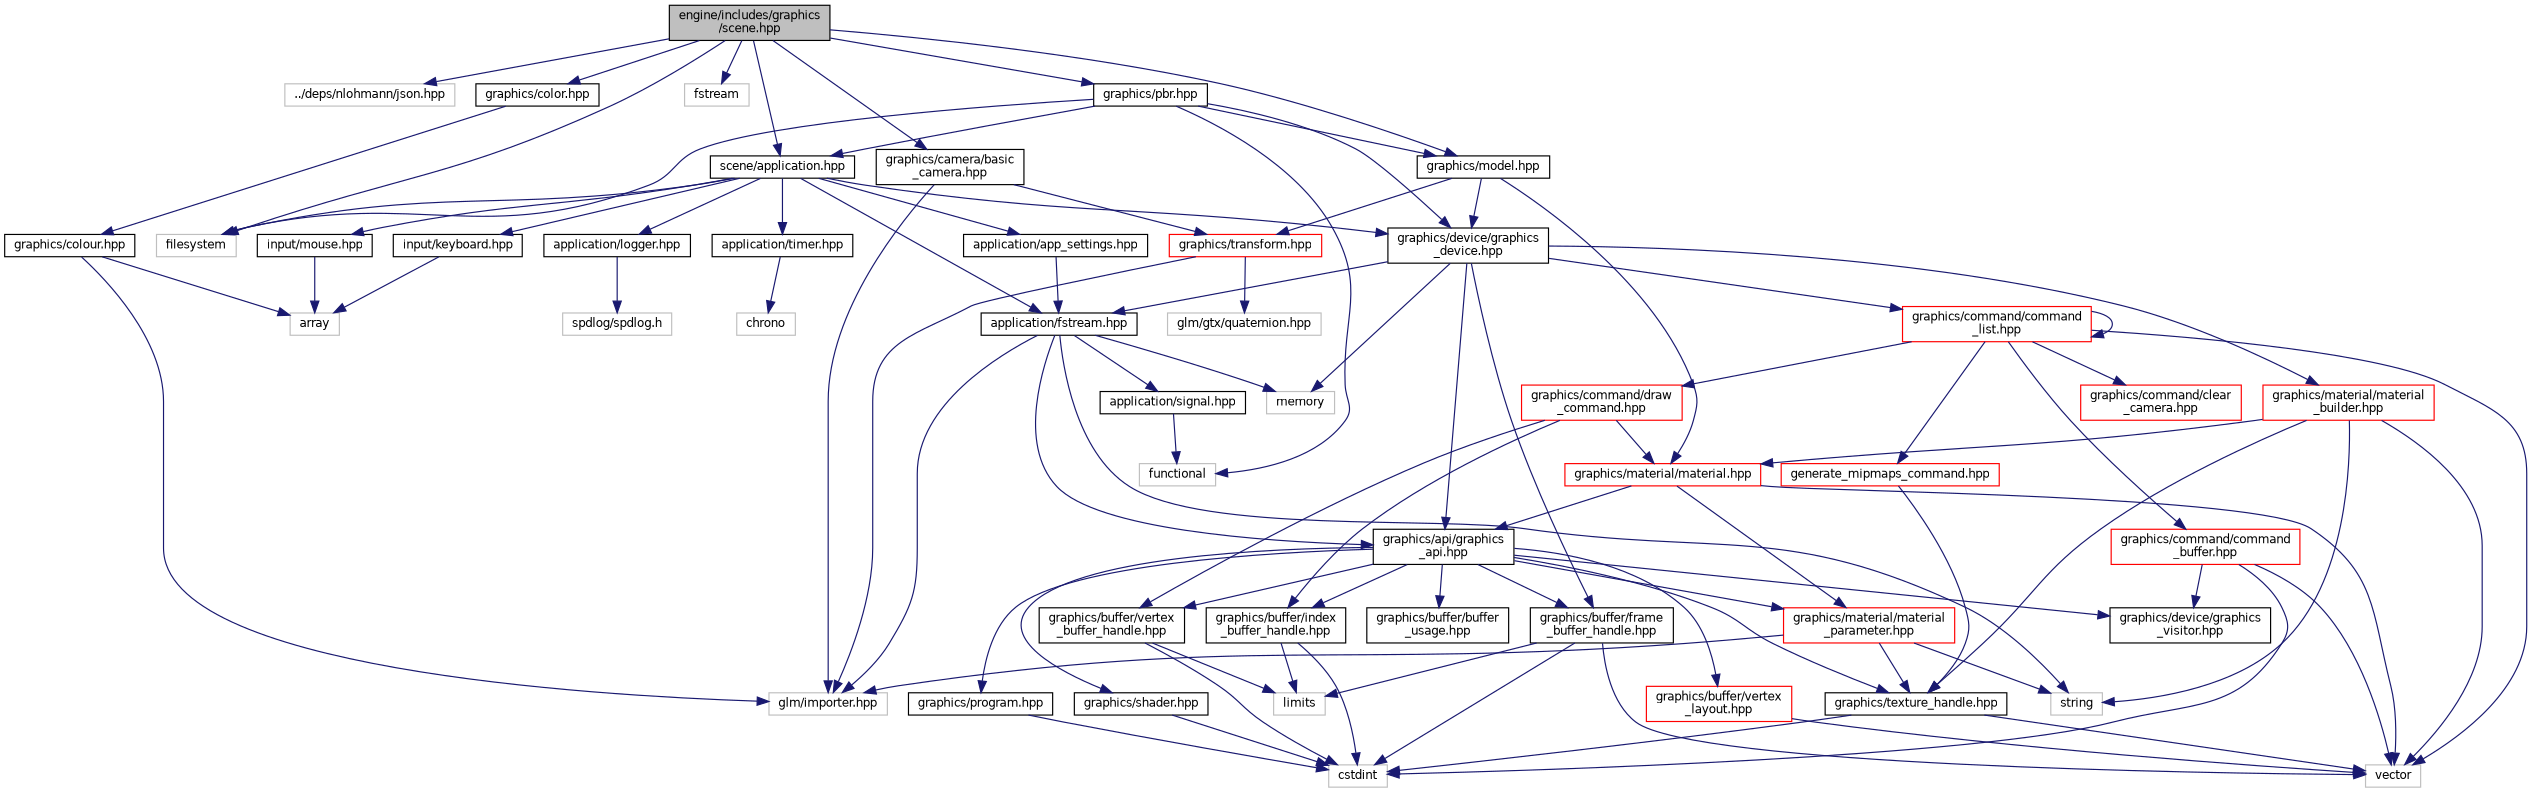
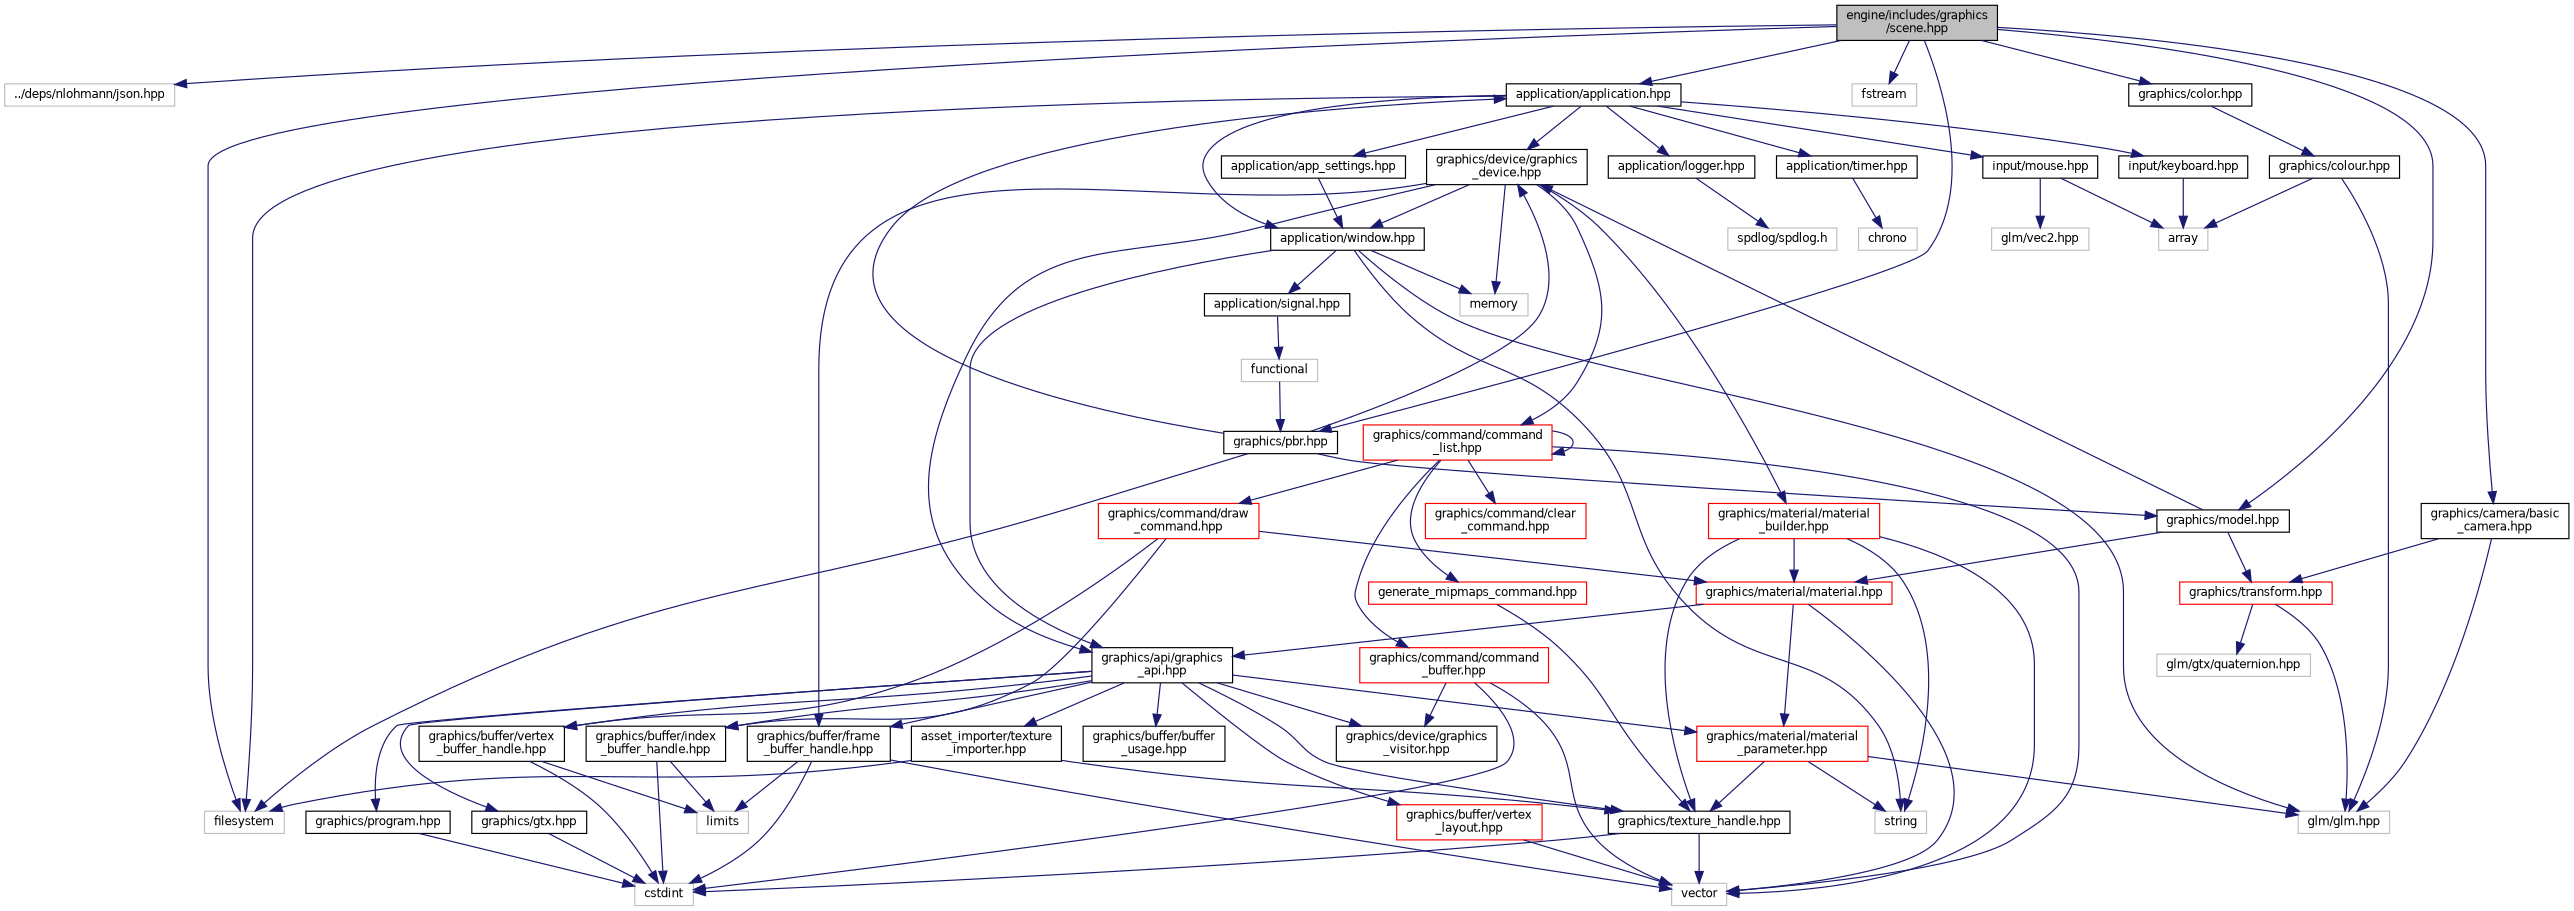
  digraph {
    node [color=black fillcolor=white fontname=Helvetica fontsize=10 shape=record style=filled]
    edge [color=midnightblue fontname=Helvetica fontsize=10 labelfontname=Helvetica labelfontsize=10 style=solid]
    n1 [fillcolor=grey75 fontcolor=black height=0.2 label="engine/includes/graphics\l/scene.hpp" width=0.4]
    n2 [color=grey75 height=0.2 label="../deps/nlohmann/json.hpp" width=0.4]
-   n3 [height=0.2 label="scene/application.hpp" width=0.4]
+   n3 [height=0.2 label="application/application.hpp" width=0.4]
    n4 [color=grey75 height=0.2 label=filesystem width=0.4]
    n5 [color=grey75 height=0.2 label=fstream width=0.4]
    n6 [height=0.2 label="graphics/camera/basic\l_camera.hpp" width=0.4]
    n7 [height=0.2 label="graphics/color.hpp" width=0.4]
    n8 [height=0.2 label="graphics/model.hpp" width=0.4]
    n9 [height=0.2 label="graphics/pbr.hpp" width=0.4]
    n10 [height=0.2 label="graphics/device/graphics\l_device.hpp" width=0.4]
    n11 [height=0.2 label="application/app_settings.hpp" width=0.4]
-   n12 [height=0.2 label="application/fstream.hpp" width=0.4]
+   n12 [height=0.2 label="application/window.hpp" width=0.4]
    n13 [height=0.2 label="application/logger.hpp" width=0.4]
    n14 [height=0.2 label="application/timer.hpp" width=0.4]
    n15 [height=0.2 label="input/keyboard.hpp" width=0.4]
    n16 [height=0.2 label="input/mouse.hpp" width=0.4]
    n17 [height=0.2 label="graphics/api/graphics\l_api.hpp" width=0.4]
    n18 [color=grey75 height=0.2 label=memory width=0.4]
    n19 [height=0.2 label="graphics/buffer/frame\l_buffer_handle.hpp" width=0.4]
    n20 [color=red height=0.2 label="graphics/command/command\l_list.hpp" width=0.4]
    n21 [color=red height=0.2 label="graphics/material/material\l_builder.hpp" width=0.4]
-   n22 [color=grey75 height=0.2 label="glm/importer.hpp" width=0.4]
+   n22 [color=grey75 height=0.2 label="glm/glm.hpp" width=0.4]
    n23 [color=red height=0.2 label="graphics/transform.hpp" width=0.4]
    n24 [height=0.2 label="graphics/colour.hpp" width=0.4]
    n25 [color=red height=0.2 label="graphics/material/material.hpp" width=0.4]
    n26 [color=grey75 height=0.2 label=functional width=0.4]
    n27 [color=grey75 height=0.2 label=string width=0.4]
    n28 [height=0.2 label="application/signal.hpp" width=0.4]
    n29 [color=grey75 height=0.2 label="spdlog/spdlog.h" width=0.4]
    n30 [color=grey75 height=0.2 label=chrono width=0.4]
    n31 [color=grey75 height=0.2 label=array width=0.4]
+   n32 [color=grey75 height=0.2 label="glm/vec2.hpp" width=0.4]
    n33 [color=red height=0.2 label="graphics/material/material\l_parameter.hpp" width=0.4]
    n34 [height=0.2 label="graphics/texture_handle.hpp" width=0.4]
+   n35 [height=0.2 label="asset_importer/texture\l_importer.hpp" width=0.4]
    n36 [height=0.2 label="graphics/buffer/buffer\l_usage.hpp" width=0.4]
    n37 [height=0.2 label="graphics/buffer/index\l_buffer_handle.hpp" width=0.4]
    n38 [height=0.2 label="graphics/buffer/vertex\l_buffer_handle.hpp" width=0.4]
    n39 [color=red height=0.2 label="graphics/buffer/vertex\l_layout.hpp" width=0.4]
    n40 [height=0.2 label="graphics/device/graphics\l_visitor.hpp" width=0.4]
    n41 [height=0.2 label="graphics/program.hpp" width=0.4]
-   n42 [height=0.2 label="graphics/shader.hpp" width=0.4]
+   n42 [height=0.2 label="graphics/gtx.hpp" width=0.4]
    n43 [color=grey75 height=0.2 label=cstdint width=0.4]
    n44 [color=grey75 height=0.2 label=limits width=0.4]
    n45 [color=grey75 height=0.2 label=vector width=0.4]
    n46 [color=red height=0.2 label="generate_mipmaps_command.hpp" width=0.4]
-   n47 [color=red height=0.2 label="graphics/command/clear\l_camera.hpp" width=0.4]
+   n47 [color=red height=0.2 label="graphics/command/clear\l_command.hpp" width=0.4]
    n48 [color=red height=0.2 label="graphics/command/command\l_buffer.hpp" width=0.4]
    n49 [color=red height=0.2 label="graphics/command/draw\l_command.hpp" width=0.4]
    n50 [color=grey75 height=0.2 label="glm/gtx/quaternion.hpp" width=0.4]
    n1 -> n2
    n1 -> n3
    n1 -> n4
    n1 -> n5
    n1 -> n6
    n1 -> n7
    n1 -> n8
    n1 -> n9
    n3 -> n4
    n3 -> n10
    n3 -> n11
    n3 -> n12
    n3 -> n13
    n3 -> n14
    n3 -> n15
    n3 -> n16
    n6 -> n22
    n6 -> n23
    n7 -> n24
    n8 -> n10
    n8 -> n23
    n8 -> n25
    n9 -> n3
    n9 -> n4
    n9 -> n8
    n9 -> n10
-   n9 -> n26
+   n26 -> n9
    n10 -> n12
    n10 -> n17
    n10 -> n18
    n10 -> n19
    n10 -> n20
    n10 -> n21
    n11 -> n12
    n12 -> n17
    n12 -> n18
    n12 -> n22
    n12 -> n27
    n12 -> n28
    n13 -> n29
    n14 -> n30
    n15 -> n31
    n16 -> n31
+   n16 -> n32
    n17 -> n19
    n17 -> n33
    n17 -> n34
+   n17 -> n35
    n17 -> n36
    n17 -> n37
    n17 -> n38
    n17 -> n39
    n17 -> n40
    n17 -> n41
    n17 -> n42
    n19 -> n43
    n19 -> n44
    n19 -> n45
    n20 -> n20
    n20 -> n45
    n20 -> n46
    n20 -> n47
    n20 -> n48
    n20 -> n49
    n21 -> n25
    n21 -> n27
    n21 -> n34
    n21 -> n45
    n23 -> n22
    n23 -> n50
    n24 -> n22
    n24 -> n31
    n25 -> n17
    n25 -> n33
    n25 -> n45
    n28 -> n26
    n33 -> n22
    n33 -> n27
    n33 -> n34
    n34 -> n43
    n34 -> n45
+   n35 -> n4
+   n35 -> n34
    n37 -> n43
    n37 -> n44
    n38 -> n43
    n38 -> n44
    n39 -> n45
    n41 -> n43
    n42 -> n43
    n46 -> n34
    n48 -> n40
    n48 -> n43
    n48 -> n45
    n49 -> n25
    n49 -> n37
    n49 -> n38
  }
